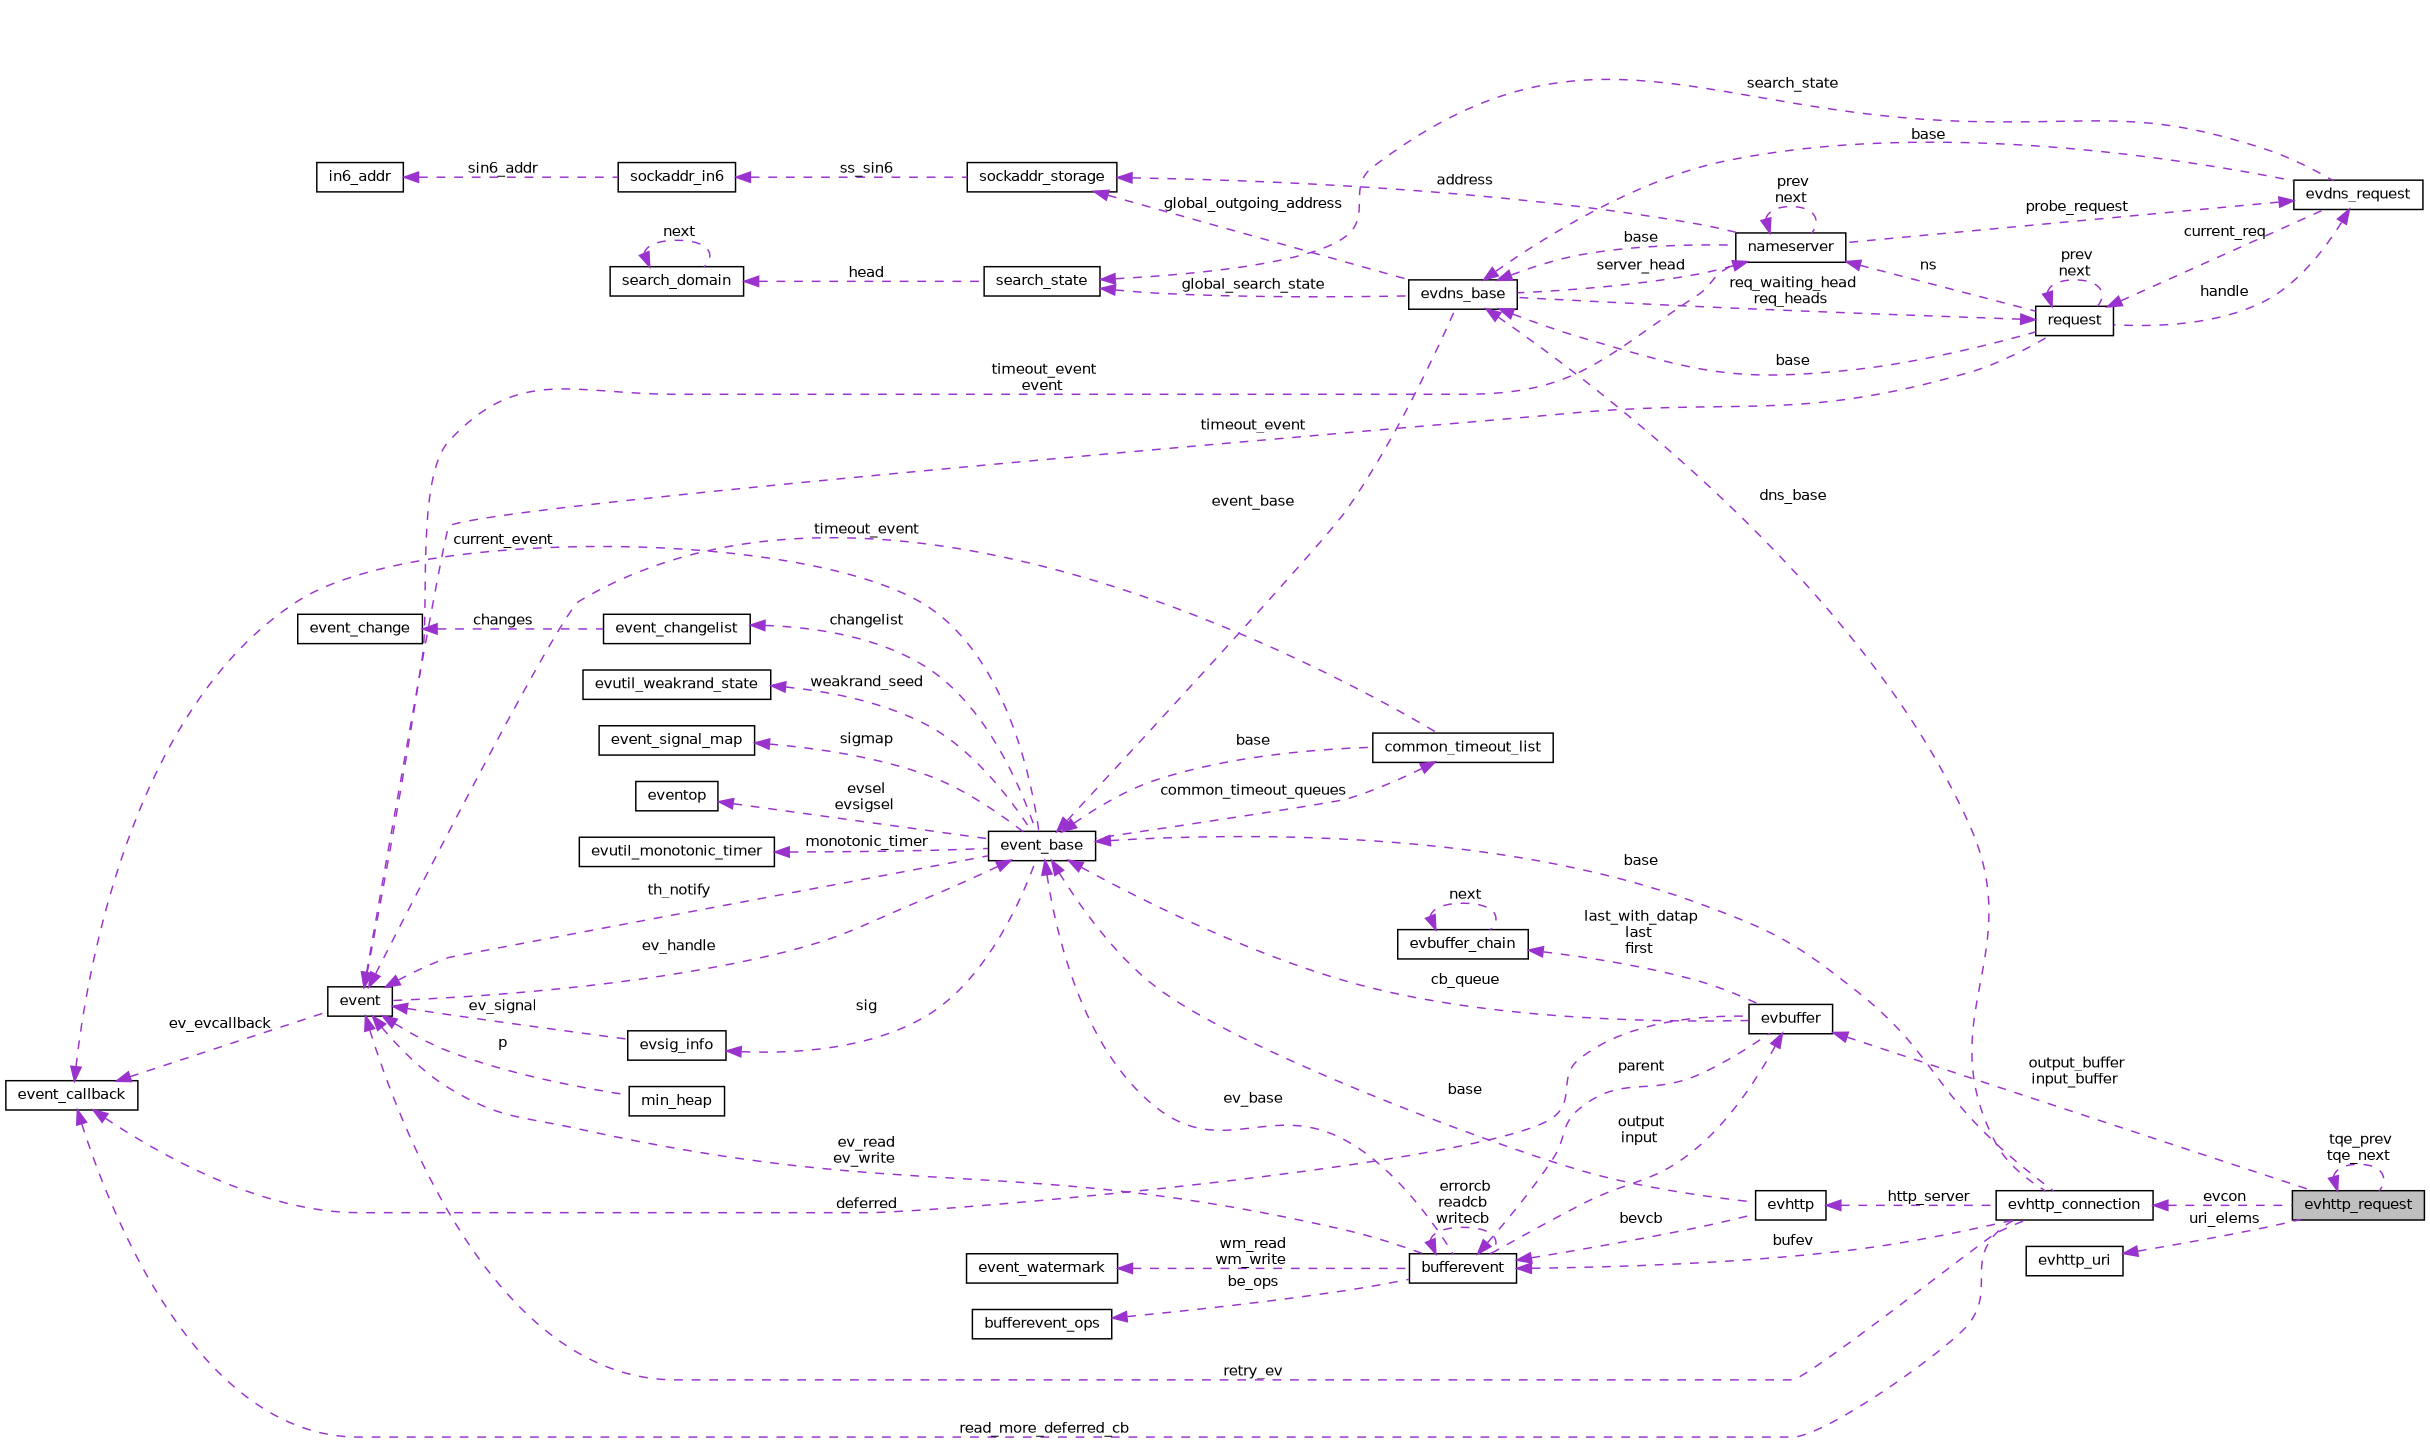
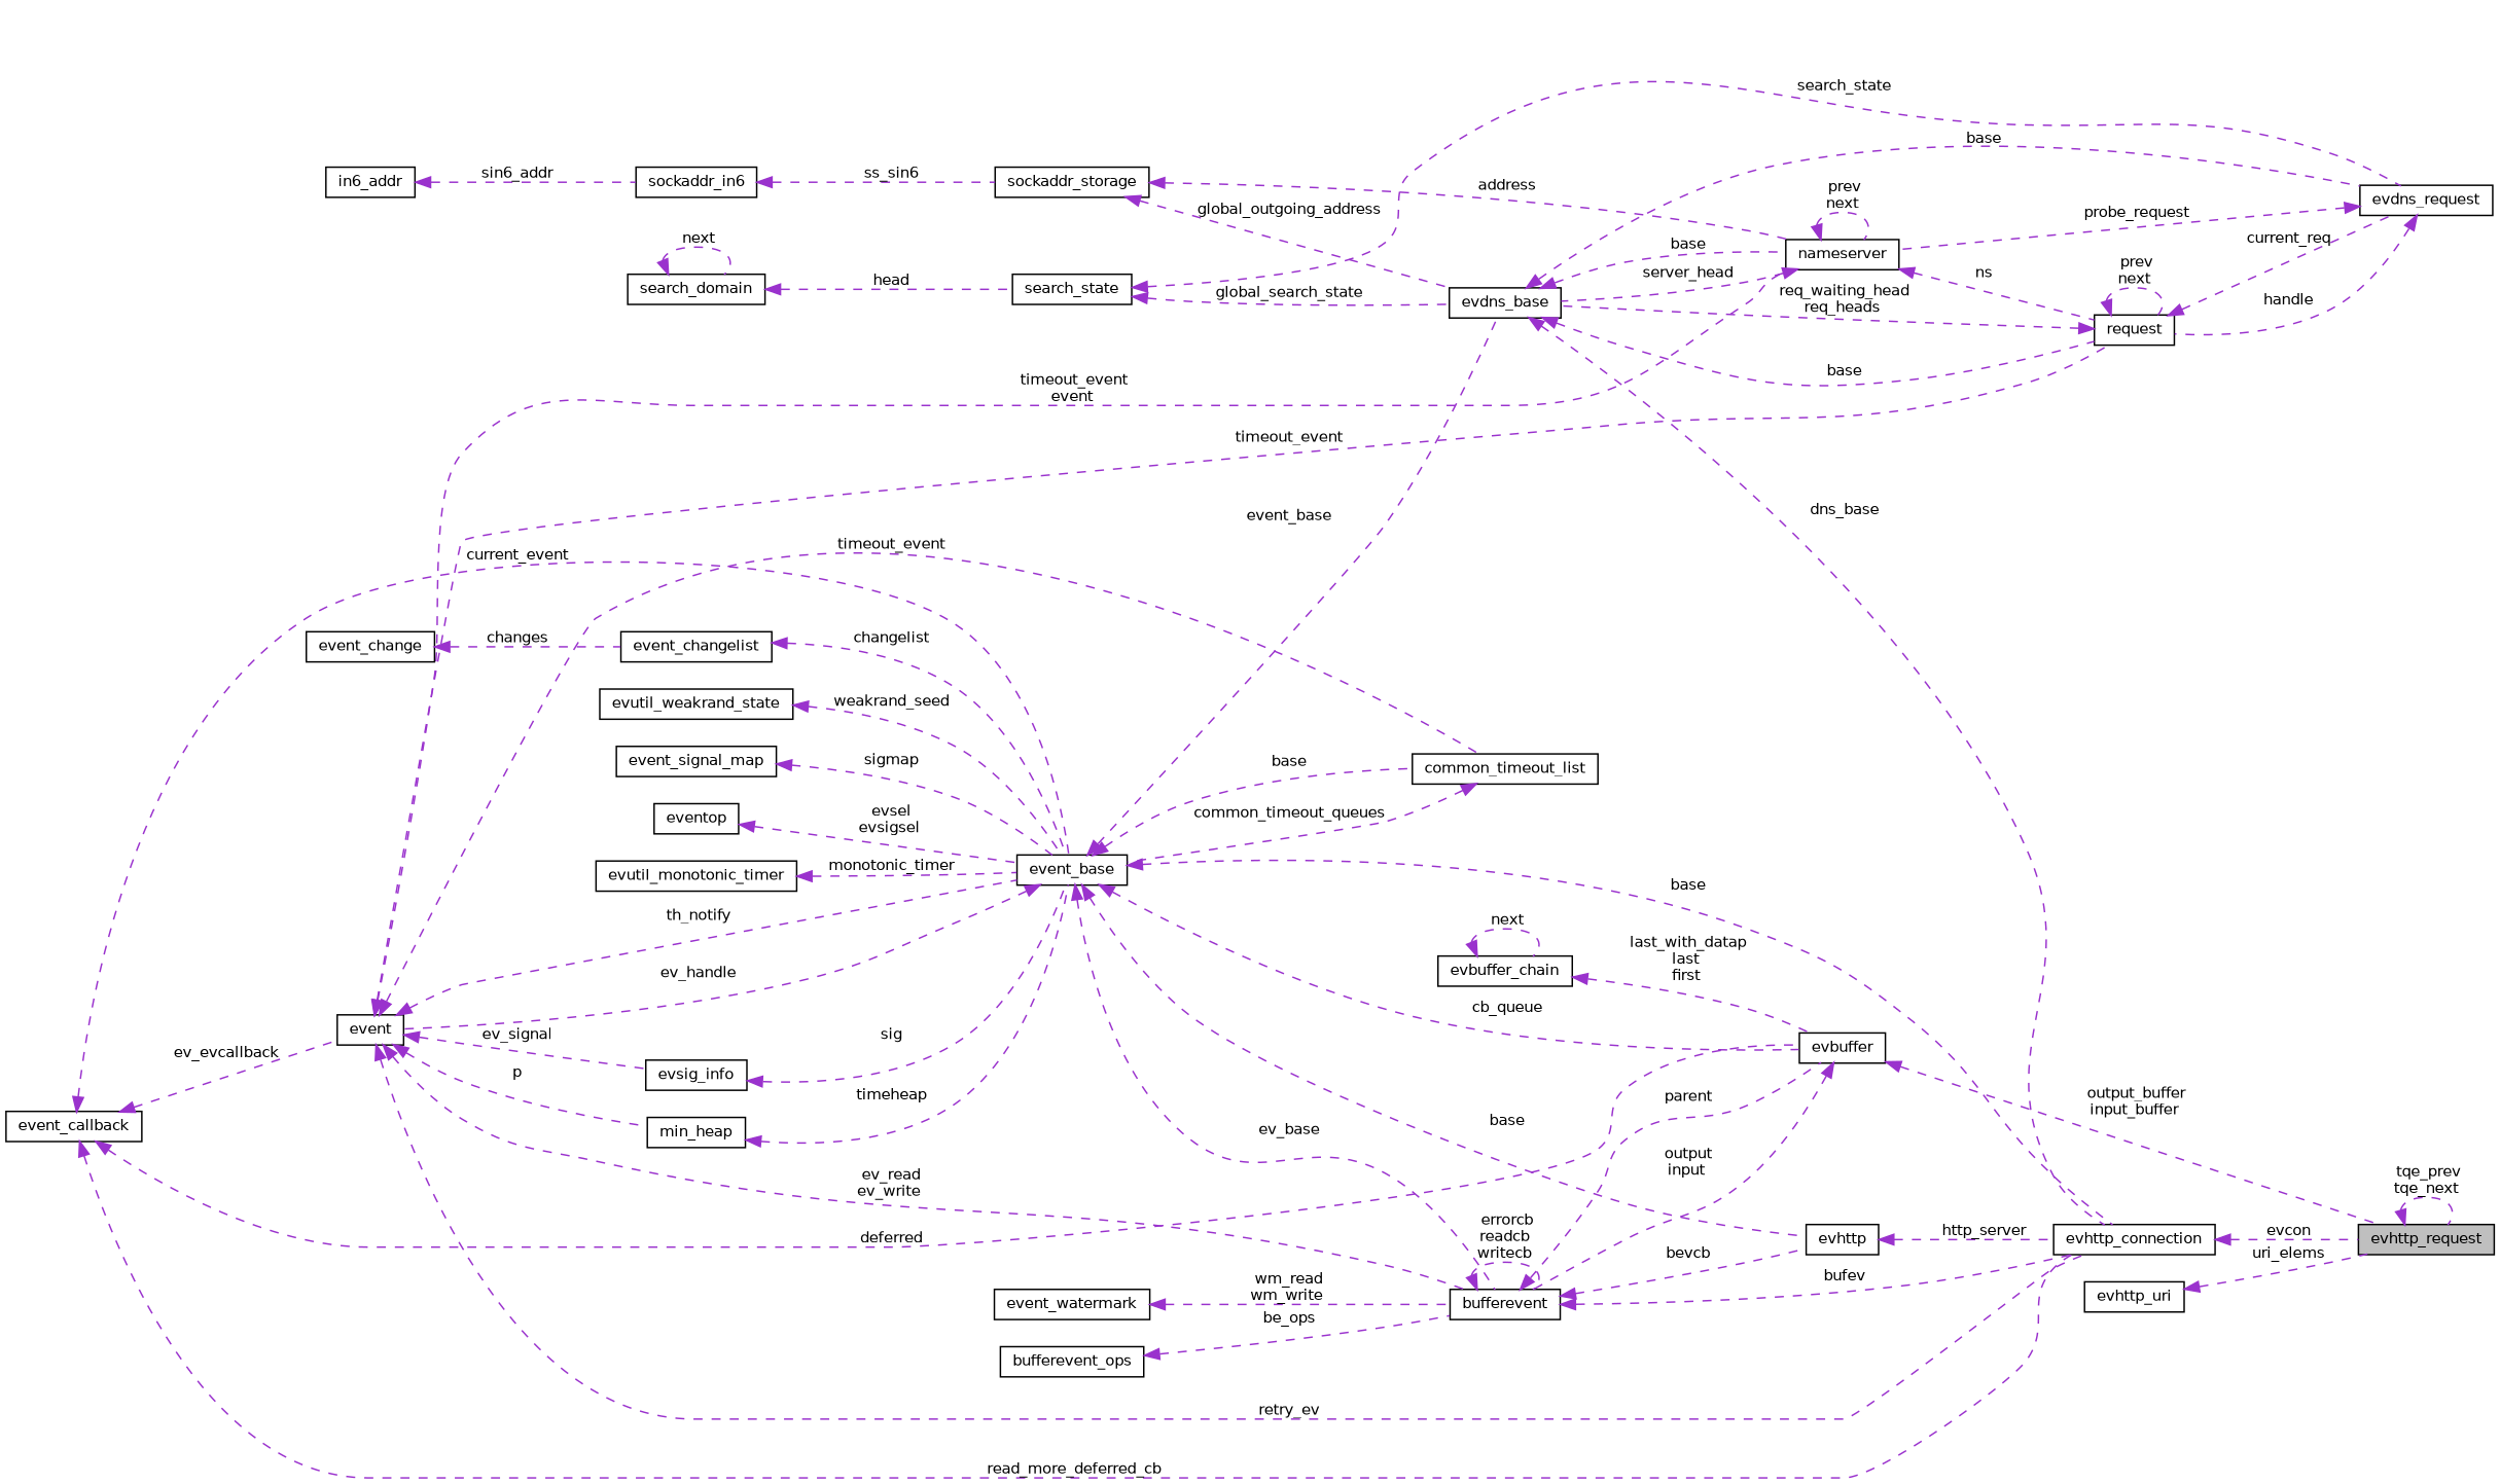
  digraph {
    fontname="DejaVu Sans"
    rankdir=LR
    node [color=black fillcolor=white fontname="DejaVu Sans" fontsize=10 shape=record style=filled]
    edge [color=darkorchid3 dir=back fontname="DejaVu Sans" fontsize=10 labelfontname=Helvetica labelfontsize=10 style=dashed]
    n1 [fillcolor=grey75 fontcolor=black height=0.2 label=evhttp_request width=0.4]
    n2 [height=0.2 label=evhttp_connection width=0.4]
    n3 [height=0.2 label=evdns_base width=0.4]
    n4 [height=0.2 label=nameserver width=0.4]
    n5 [height=0.2 label=evdns_request width=0.4]
    n6 [height=0.2 label=request width=0.4]
    n7 [height=0.2 label=sockaddr_storage width=0.4]
    n8 [height=0.2 label=sockaddr_in6 width=0.4]
    n9 [height=0.2 label=in6_addr width=0.4]
    n10 [height=0.2 label=event width=0.4]
    n11 [height=0.2 label=event_base width=0.4]
    n12 [height=0.2 label=evsig_info width=0.4]
    n13 [height=0.2 label=min_heap width=0.4]
    n14 [height=0.2 label=common_timeout_list width=0.4]
    n15 [height=0.2 label=bufferevent width=0.4]
    n16 [height=0.2 label=evbuffer width=0.4]
    n17 [height=0.2 label=evhttp width=0.4]
    n18 [height=0.2 label=event_callback width=0.4]
    n19 [height=0.2 label=eventop width=0.4]
    n20 [height=0.2 label=evutil_monotonic_timer width=0.4]
    n21 [height=0.2 label=event_signal_map width=0.4]
    n22 [height=0.2 label=event_changelist width=0.4]
    n23 [height=0.2 label=event_change width=0.4]
    n24 [height=0.2 label=evutil_weakrand_state width=0.4]
    n25 [height=0.2 label=search_state width=0.4]
    n26 [height=0.2 label=search_domain width=0.4]
    n27 [height=0.2 label=event_watermark width=0.4]
    n28 [height=0.2 label=evbuffer_chain width=0.4]
    n29 [height=0.2 label=bufferevent_ops width=0.4]
    n30 [height=0.2 label=evhttp_uri width=0.4]
    n1 -> n1 [label=" tqe_prev\ntqe_next"]
    n2 -> n1 [label=" evcon"]
    n3 -> n2 [label=" dns_base"]
    n3 -> n4 [label=" base"]
    n3 -> n5 [label=" base"]
    n3 -> n6 [label=" base"]
    n4 -> n3 [label=" server_head"]
    n4 -> n4 [label=" prev\nnext"]
    n4 -> n6 [label=" ns"]
    n5 -> n4 [label=" probe_request"]
    n5 -> n6 [label=" handle"]
    n6 -> n3 [label=" req_waiting_head\nreq_heads"]
    n6 -> n5 [label=" current_req"]
    n6 -> n6 [label=" prev\nnext"]
    n7 -> n3 [label=" global_outgoing_address"]
    n7 -> n4 [label=" address"]
    n8 -> n7 [label=" ss_sin6"]
    n9 -> n8 [label=" sin6_addr"]
    n10 -> n2 [label=" retry_ev"]
    n10 -> n4 [label=" timeout_event\nevent"]
    n10 -> n6 [label=" timeout_event"]
    n10 -> n11 [label=" th_notify"]
    n10 -> n12 [label=" ev_signal"]
    n10 -> n13 [label=" p"]
    n10 -> n14 [label=" timeout_event"]
    n10 -> n15 [label=" ev_read\nev_write"]
    n11 -> n2 [label=" base"]
    n11 -> n3 [label=" event_base"]
    n11 -> n10 [label=" ev_handle"]
    n11 -> n14 [label=" base"]
    n11 -> n15 [label=" ev_base"]
    n11 -> n16 [label=" cb_queue"]
    n11 -> n17 [label=" base"]
    n12 -> n11 [label=" sig"]
+   n13 -> n11 [label=" timeheap"]
    n14 -> n11 [label=" common_timeout_queues"]
    n15 -> n2 [label=" bufev"]
    n15 -> n15 [label=" errorcb\nreadcb\nwritecb"]
    n15 -> n16 [label=" parent"]
    n15 -> n17 [label=" bevcb"]
    n16 -> n1 [label=" output_buffer\ninput_buffer"]
    n16 -> n15 [label=" output\ninput"]
    n17 -> n2 [label=" http_server"]
    n18 -> n2 [label=" read_more_deferred_cb"]
    n18 -> n10 [label=" ev_evcallback"]
    n18 -> n11 [label=" current_event"]
    n18 -> n16 [label=" deferred"]
    n19 -> n11 [label=" evsel\nevsigsel"]
    n20 -> n11 [label=" monotonic_timer"]
    n21 -> n11 [label=" sigmap"]
    n22 -> n11 [label=" changelist"]
    n23 -> n22 [label=" changes"]
    n24 -> n11 [label=" weakrand_seed"]
    n25 -> n3 [label=" global_search_state"]
    n25 -> n5 [label=" search_state"]
    n26 -> n25 [label=" head"]
    n26 -> n26 [label=" next"]
    n27 -> n15 [label=" wm_read\nwm_write"]
    n28 -> n16 [label=" last_with_datap\nlast\nfirst"]
    n28 -> n28 [label=" next"]
    n29 -> n15 [label=" be_ops"]
    n30 -> n1 [label=" uri_elems"]
  }
